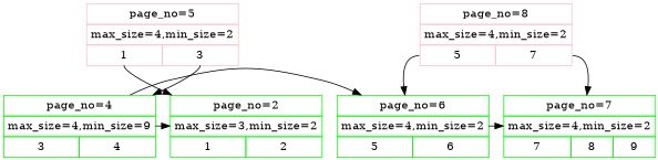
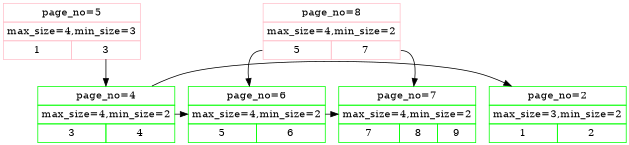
  digraph {
    node [color=green shape=plain]
    n1 [label=<<TABLE BORDER="0" CELLBORDER="1" CELLSPACING="0" CELLPADDING="4"> <TR><TD COLSPAN="2">page_no=2</TD></TR> <TR><TD COLSPAN="2">max_size=3,min_size=2</TD></TR> <TR><TD>1</TD> <TD>2</TD> </TR></TABLE>>]
-   n2 [label=<<TABLE BORDER="0" CELLBORDER="1" CELLSPACING="0" CELLPADDING="4"> <TR><TD COLSPAN="2">page_no=4</TD></TR> <TR><TD COLSPAN="2">max_size=4,min_size=9</TD></TR> <TR><TD>3</TD> <TD>4</TD> </TR></TABLE>>]
+   n2 [label=<<TABLE BORDER="0" CELLBORDER="1" CELLSPACING="0" CELLPADDING="4"> <TR><TD COLSPAN="2">page_no=4</TD></TR> <TR><TD COLSPAN="2">max_size=4,min_size=2</TD></TR> <TR><TD>3</TD> <TD>4</TD> </TR></TABLE>>]
    n3 [label=<<TABLE BORDER="0" CELLBORDER="1" CELLSPACING="0" CELLPADDING="4"> <TR><TD COLSPAN="2">page_no=6</TD></TR> <TR><TD COLSPAN="2">max_size=4,min_size=2</TD></TR> <TR><TD>5</TD> <TD>6</TD> </TR></TABLE>>]
    n4 [label=<<TABLE BORDER="0" CELLBORDER="1" CELLSPACING="0" CELLPADDING="4"> <TR><TD COLSPAN="3">page_no=7</TD></TR> <TR><TD COLSPAN="3">max_size=4,min_size=2</TD></TR> <TR><TD>7</TD> <TD>8</TD> <TD>9</TD> </TR></TABLE>>]
-   n5 [color=pink label=<<TABLE BORDER="0" CELLBORDER="1" CELLSPACING="0" CELLPADDING="4"> <TR><TD COLSPAN="2">page_no=5</TD></TR> <TR><TD COLSPAN="2">max_size=4,min_size=2</TD></TR> <TR><TD PORT="p2">1</TD> <TD PORT="p4">3</TD> </TR></TABLE>>]
+   n5 [color=pink label=<<TABLE BORDER="0" CELLBORDER="1" CELLSPACING="0" CELLPADDING="4"> <TR><TD COLSPAN="2">page_no=5</TD></TR> <TR><TD COLSPAN="2">max_size=4,min_size=3</TD></TR> <TR><TD PORT="p2">1</TD> <TD PORT="p4">3</TD> </TR></TABLE>>]
    n6 [color=pink label=<<TABLE BORDER="0" CELLBORDER="1" CELLSPACING="0" CELLPADDING="4"> <TR><TD COLSPAN="2">page_no=8</TD></TR> <TR><TD COLSPAN="2">max_size=4,min_size=2</TD></TR> <TR><TD PORT="p6">5</TD> <TD PORT="p7">7</TD> </TR></TABLE>>]
    subgraph sub_1 {
      rank=same
      n1
      n2
    }
    subgraph sub_2 {
      rank=same
      n2
      n3
    }
    subgraph sub_3 {
      rank=same
      n3
      n4
    }
    subgraph sub_4 {
      rank=same
      n5
      n6
    }
    n2 -> n1
    n2 -> n3
    n3 -> n4
-   n5 -> n1 [tailport=p2]
    n5 -> n2 [tailport=p4]
    n6 -> n3 [tailport=p6]
    n6 -> n4 [tailport=p7]
  }
